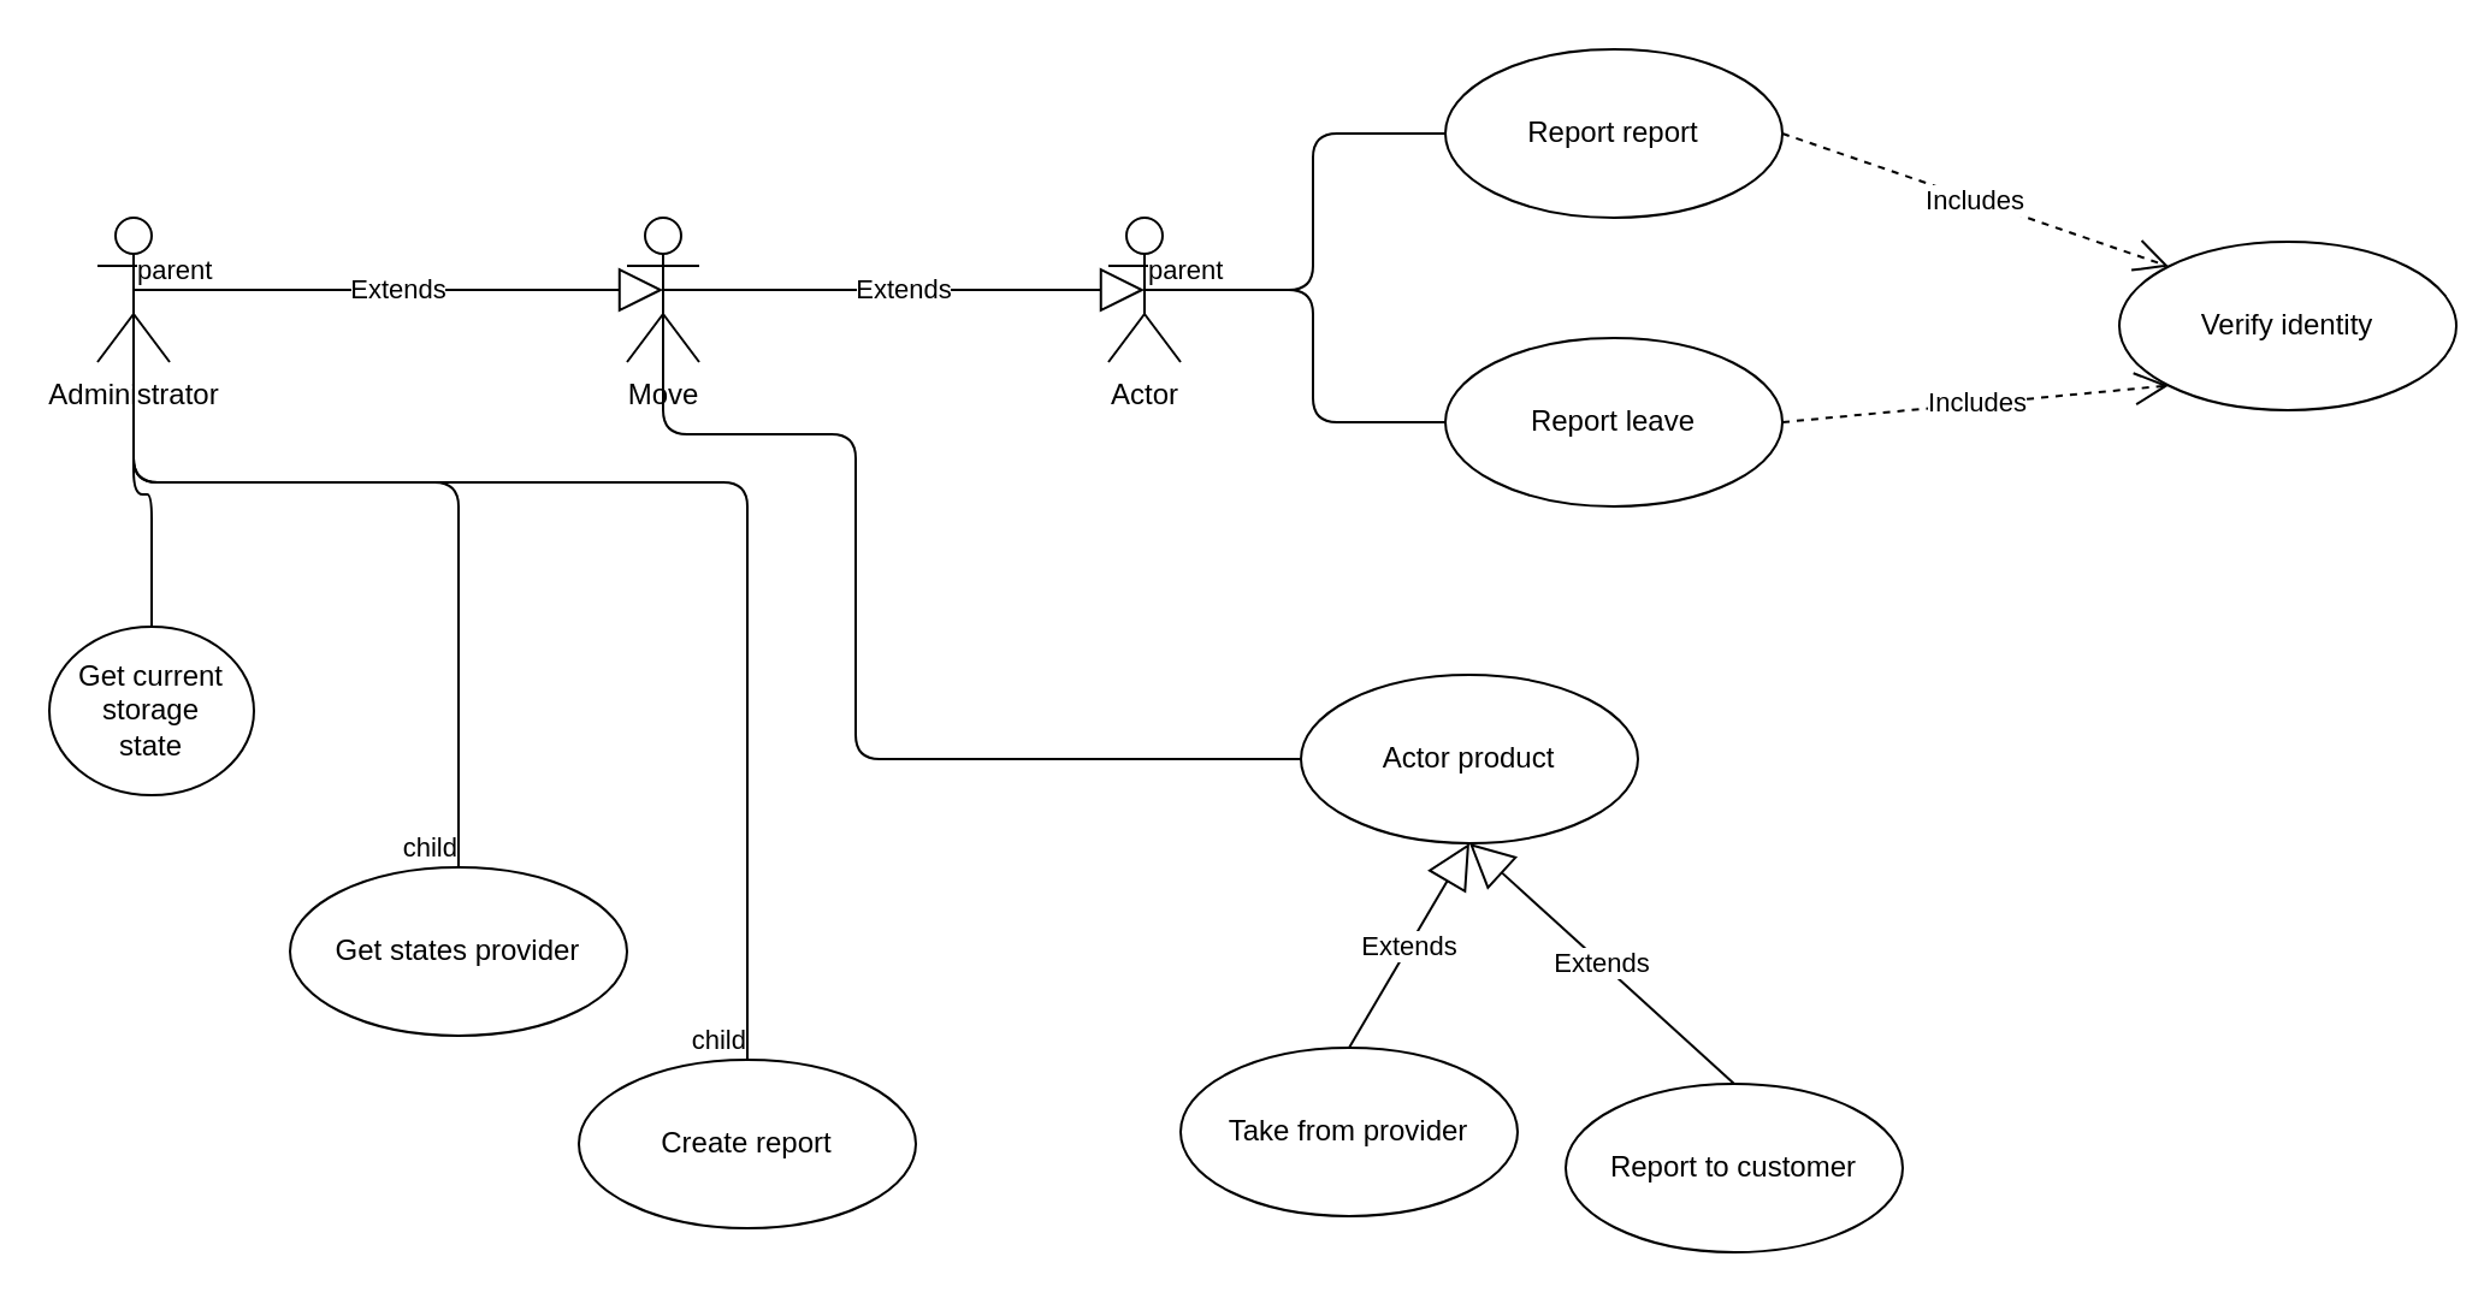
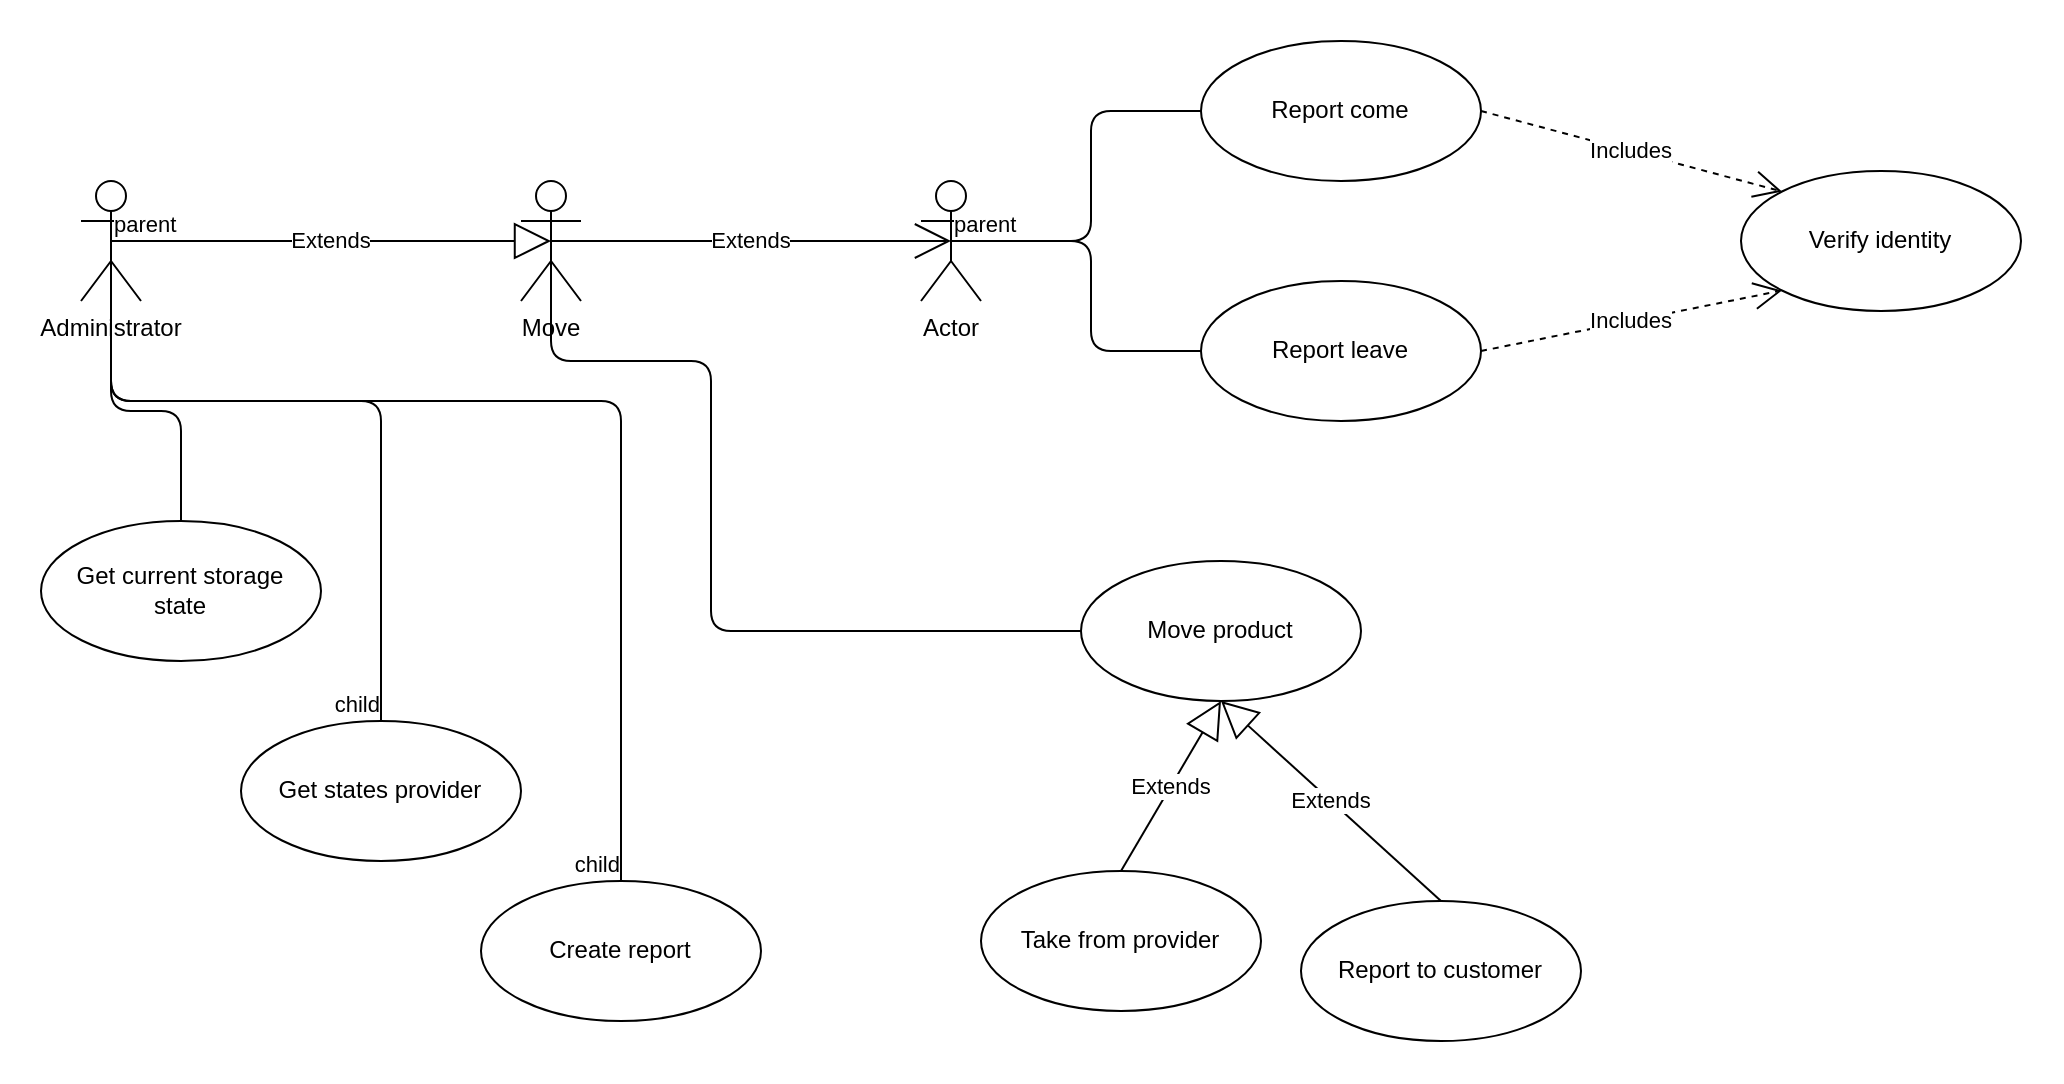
  <mxCell id="0" />
  <mxCell id="1" parent="0" />
  <mxCell id="2" value="Administrator&lt;br&gt;" style="shape=umlActor;verticalLabelPosition=bottom;verticalAlign=top;html=1;outlineConnect=0;" vertex="1" parent="1"><mxGeometry x="40" y="90" width="30" height="60" as="geometry" /></mxCell>
  <mxCell id="3" value="Move&lt;br&gt;" style="shape=umlActor;verticalLabelPosition=bottom;verticalAlign=top;html=1;outlineConnect=0;" vertex="1" parent="1"><mxGeometry x="260" y="90" width="30" height="60" as="geometry" /></mxCell>
  <mxCell id="4" value="Extends" style="endArrow=block;endSize=16;endFill=0;html=1;exitX=0.5;exitY=0.5;exitDx=0;exitDy=0;exitPerimeter=0;entryX=0.5;entryY=0.5;entryDx=0;entryDy=0;entryPerimeter=0;" edge="1" parent="1" source="2" target="3"><mxGeometry width="160" relative="1" as="geometry"><mxPoint x="60" y="130" as="sourcePoint" /><mxPoint x="220" y="130" as="targetPoint" /></mxGeometry></mxCell>
  <mxCell id="5" value="Actor" style="shape=umlActor;verticalLabelPosition=bottom;verticalAlign=top;html=1;" vertex="1" parent="1"><mxGeometry x="460" y="90" width="30" height="60" as="geometry" /></mxCell>
- <mxCell id="6" value="Extends" style="endArrow=block;endSize=16;endFill=0;html=1;exitX=0.5;exitY=0.5;exitDx=0;exitDy=0;exitPerimeter=0;entryX=0.5;entryY=0.5;entryDx=0;entryDy=0;entryPerimeter=0;" edge="1" parent="1" source="3" target="5"><mxGeometry width="160" relative="1" as="geometry"><mxPoint x="280" y="120" as="sourcePoint" /><mxPoint x="440" y="120" as="targetPoint" /></mxGeometry></mxCell>
- <mxCell id="7" value="Report report" style="ellipse;whiteSpace=wrap;html=1;" vertex="1" parent="1"><mxGeometry x="600" y="20" width="140" height="70" as="geometry" /></mxCell>
+ <mxCell id="6" value="Extends" style="endArrow=open;endSize=16;endFill=0;html=1;exitX=0.5;exitY=0.5;exitDx=0;exitDy=0;exitPerimeter=0;entryX=0.5;entryY=0.5;entryDx=0;entryDy=0;entryPerimeter=0;" edge="1" parent="1" source="3" target="5"><mxGeometry width="160" relative="1" as="geometry"><mxPoint x="280" y="120" as="sourcePoint" /><mxPoint x="440" y="120" as="targetPoint" /></mxGeometry></mxCell>
+ <mxCell id="7" value="Report come" style="ellipse;whiteSpace=wrap;html=1;" vertex="1" parent="1"><mxGeometry x="600" y="20" width="140" height="70" as="geometry" /></mxCell>
  <mxCell id="8" value="Report leave" style="ellipse;whiteSpace=wrap;html=1;" vertex="1" parent="1"><mxGeometry x="600" y="140" width="140" height="70" as="geometry" /></mxCell>
  <mxCell id="9" value="" style="endArrow=none;html=1;edgeStyle=orthogonalEdgeStyle;exitX=0.5;exitY=0.5;exitDx=0;exitDy=0;exitPerimeter=0;entryX=0;entryY=0.5;entryDx=0;entryDy=0;" edge="1" parent="1" source="5" target="7"><mxGeometry relative="1" as="geometry"><mxPoint x="430" y="310" as="sourcePoint" /><mxPoint x="590" y="310" as="targetPoint" /></mxGeometry></mxCell>
  <mxCell id="10" value="parent" style="edgeLabel;resizable=0;html=1;align=left;verticalAlign=bottom;" connectable="0" vertex="1" parent="9"><mxGeometry x="-1" relative="1" as="geometry" /></mxCell>
  <mxCell id="11" value="" style="endArrow=none;html=1;edgeStyle=orthogonalEdgeStyle;exitX=0.5;exitY=0.5;exitDx=0;exitDy=0;exitPerimeter=0;entryX=0;entryY=0.5;entryDx=0;entryDy=0;" edge="1" parent="1" source="5" target="8"><mxGeometry relative="1" as="geometry"><mxPoint x="430" y="310" as="sourcePoint" /><mxPoint x="590" y="310" as="targetPoint" /></mxGeometry></mxCell>
- <mxCell id="12" value="Verify identity" style="ellipse;whiteSpace=wrap;html=1;" vertex="1" parent="1"><mxGeometry x="880" y="100" width="140" height="70" as="geometry" /></mxCell>
+ <mxCell id="12" value="Verify identity" style="ellipse;whiteSpace=wrap;html=1;" vertex="1" parent="1"><mxGeometry x="870" y="85" width="140" height="70" as="geometry" /></mxCell>
  <mxCell id="13" value="Includes" style="endArrow=open;endSize=12;dashed=1;html=1;exitX=1;exitY=0.5;exitDx=0;exitDy=0;entryX=0;entryY=0;entryDx=0;entryDy=0;" edge="1" parent="1" source="7" target="12"><mxGeometry width="160" relative="1" as="geometry"><mxPoint x="740" y="55" as="sourcePoint" /><mxPoint x="900" y="55" as="targetPoint" /></mxGeometry></mxCell>
  <mxCell id="14" value="Includes" style="endArrow=open;endSize=12;dashed=1;html=1;exitX=1;exitY=0.5;exitDx=0;exitDy=0;entryX=0;entryY=1;entryDx=0;entryDy=0;" edge="1" parent="1" source="8" target="12"><mxGeometry width="160" relative="1" as="geometry"><mxPoint x="430" y="310" as="sourcePoint" /><mxPoint x="590" y="310" as="targetPoint" /></mxGeometry></mxCell>
- <mxCell id="15" value="Get current storage &lt;br&gt;state" style="ellipse;whiteSpace=wrap;html=1;" vertex="1" parent="1"><mxGeometry x="20" y="260" width="85" height="70" as="geometry" /></mxCell>
+ <mxCell id="15" value="Get current storage &lt;br&gt;state" style="ellipse;whiteSpace=wrap;html=1;" vertex="1" parent="1"><mxGeometry x="20" y="260" width="140" height="70" as="geometry" /></mxCell>
  <mxCell id="16" value="" style="endArrow=none;html=1;edgeStyle=orthogonalEdgeStyle;exitX=0.5;exitY=0.5;exitDx=0;exitDy=0;exitPerimeter=0;entryX=0.5;entryY=0;entryDx=0;entryDy=0;" edge="1" parent="1" source="2" target="15"><mxGeometry relative="1" as="geometry"><mxPoint x="430" y="210" as="sourcePoint" /><mxPoint x="590" y="210" as="targetPoint" /></mxGeometry></mxCell>
  <mxCell id="17" value="Get states provider" style="ellipse;whiteSpace=wrap;html=1;" vertex="1" parent="1"><mxGeometry x="120" y="360" width="140" height="70" as="geometry" /></mxCell>
  <mxCell id="18" value="" style="endArrow=none;html=1;edgeStyle=orthogonalEdgeStyle;exitX=0.5;exitY=0.5;exitDx=0;exitDy=0;exitPerimeter=0;entryX=0.5;entryY=0;entryDx=0;entryDy=0;" edge="1" parent="1" source="2" target="17"><mxGeometry relative="1" as="geometry"><mxPoint x="430" y="280" as="sourcePoint" /><mxPoint x="590" y="280" as="targetPoint" /><Array as="points"><mxPoint x="55" y="200" /><mxPoint x="190" y="200" /></Array></mxGeometry></mxCell>
  <mxCell id="19" value="parent" style="edgeLabel;resizable=0;html=1;align=left;verticalAlign=bottom;" connectable="0" vertex="1" parent="18"><mxGeometry x="-1" relative="1" as="geometry" /></mxCell>
  <mxCell id="20" value="child" style="edgeLabel;resizable=0;html=1;align=right;verticalAlign=bottom;" connectable="0" vertex="1" parent="18"><mxGeometry x="1" relative="1" as="geometry" /></mxCell>
  <mxCell id="21" value="Create report" style="ellipse;whiteSpace=wrap;html=1;" vertex="1" parent="1"><mxGeometry x="240" y="440" width="140" height="70" as="geometry" /></mxCell>
  <mxCell id="22" value="" style="endArrow=none;html=1;edgeStyle=orthogonalEdgeStyle;exitX=0.5;exitY=0.5;exitDx=0;exitDy=0;exitPerimeter=0;entryX=0.5;entryY=0;entryDx=0;entryDy=0;" edge="1" parent="1" source="2" target="21"><mxGeometry relative="1" as="geometry"><mxPoint x="430" y="280" as="sourcePoint" /><mxPoint x="590" y="280" as="targetPoint" /><Array as="points"><mxPoint x="55" y="200" /><mxPoint x="310" y="200" /></Array></mxGeometry></mxCell>
  <mxCell id="23" value="parent" style="edgeLabel;resizable=0;html=1;align=left;verticalAlign=bottom;" connectable="0" vertex="1" parent="22"><mxGeometry x="-1" relative="1" as="geometry" /></mxCell>
  <mxCell id="24" value="child" style="edgeLabel;resizable=0;html=1;align=right;verticalAlign=bottom;" connectable="0" vertex="1" parent="22"><mxGeometry x="1" relative="1" as="geometry" /></mxCell>
- <mxCell id="25" value="Actor product" style="ellipse;whiteSpace=wrap;html=1;" vertex="1" parent="1"><mxGeometry x="540" y="280" width="140" height="70" as="geometry" /></mxCell>
+ <mxCell id="25" value="Move product" style="ellipse;whiteSpace=wrap;html=1;" vertex="1" parent="1"><mxGeometry x="540" y="280" width="140" height="70" as="geometry" /></mxCell>
  <mxCell id="26" value="" style="endArrow=none;html=1;edgeStyle=orthogonalEdgeStyle;exitX=0.5;exitY=0.5;exitDx=0;exitDy=0;exitPerimeter=0;entryX=0;entryY=0.5;entryDx=0;entryDy=0;" edge="1" parent="1" source="3" target="25"><mxGeometry relative="1" as="geometry"><mxPoint x="430" y="280" as="sourcePoint" /><mxPoint x="590" y="280" as="targetPoint" /><Array as="points"><mxPoint x="275" y="180" /><mxPoint x="355" y="180" /><mxPoint x="355" y="315" /></Array></mxGeometry></mxCell>
  <mxCell id="27" value="Take from provider" style="ellipse;whiteSpace=wrap;html=1;" vertex="1" parent="1"><mxGeometry x="490" y="435" width="140" height="70" as="geometry" /></mxCell>
  <mxCell id="28" value="Extends" style="endArrow=block;endSize=16;endFill=0;html=1;exitX=0.5;exitY=0;exitDx=0;exitDy=0;entryX=0.5;entryY=1;entryDx=0;entryDy=0;" edge="1" parent="1" source="27" target="25"><mxGeometry width="160" relative="1" as="geometry"><mxPoint x="430" y="280" as="sourcePoint" /><mxPoint x="590" y="280" as="targetPoint" /></mxGeometry></mxCell>
  <mxCell id="29" value="Report to customer" style="ellipse;whiteSpace=wrap;html=1;" vertex="1" parent="1"><mxGeometry x="650" y="450" width="140" height="70" as="geometry" /></mxCell>
  <mxCell id="30" value="Extends" style="endArrow=block;endSize=16;endFill=0;html=1;exitX=0.5;exitY=0;exitDx=0;exitDy=0;entryX=0.5;entryY=1;entryDx=0;entryDy=0;" edge="1" parent="1" source="29" target="25"><mxGeometry width="160" relative="1" as="geometry"><mxPoint x="430" y="280" as="sourcePoint" /><mxPoint x="659" y="340" as="targetPoint" /></mxGeometry></mxCell>
